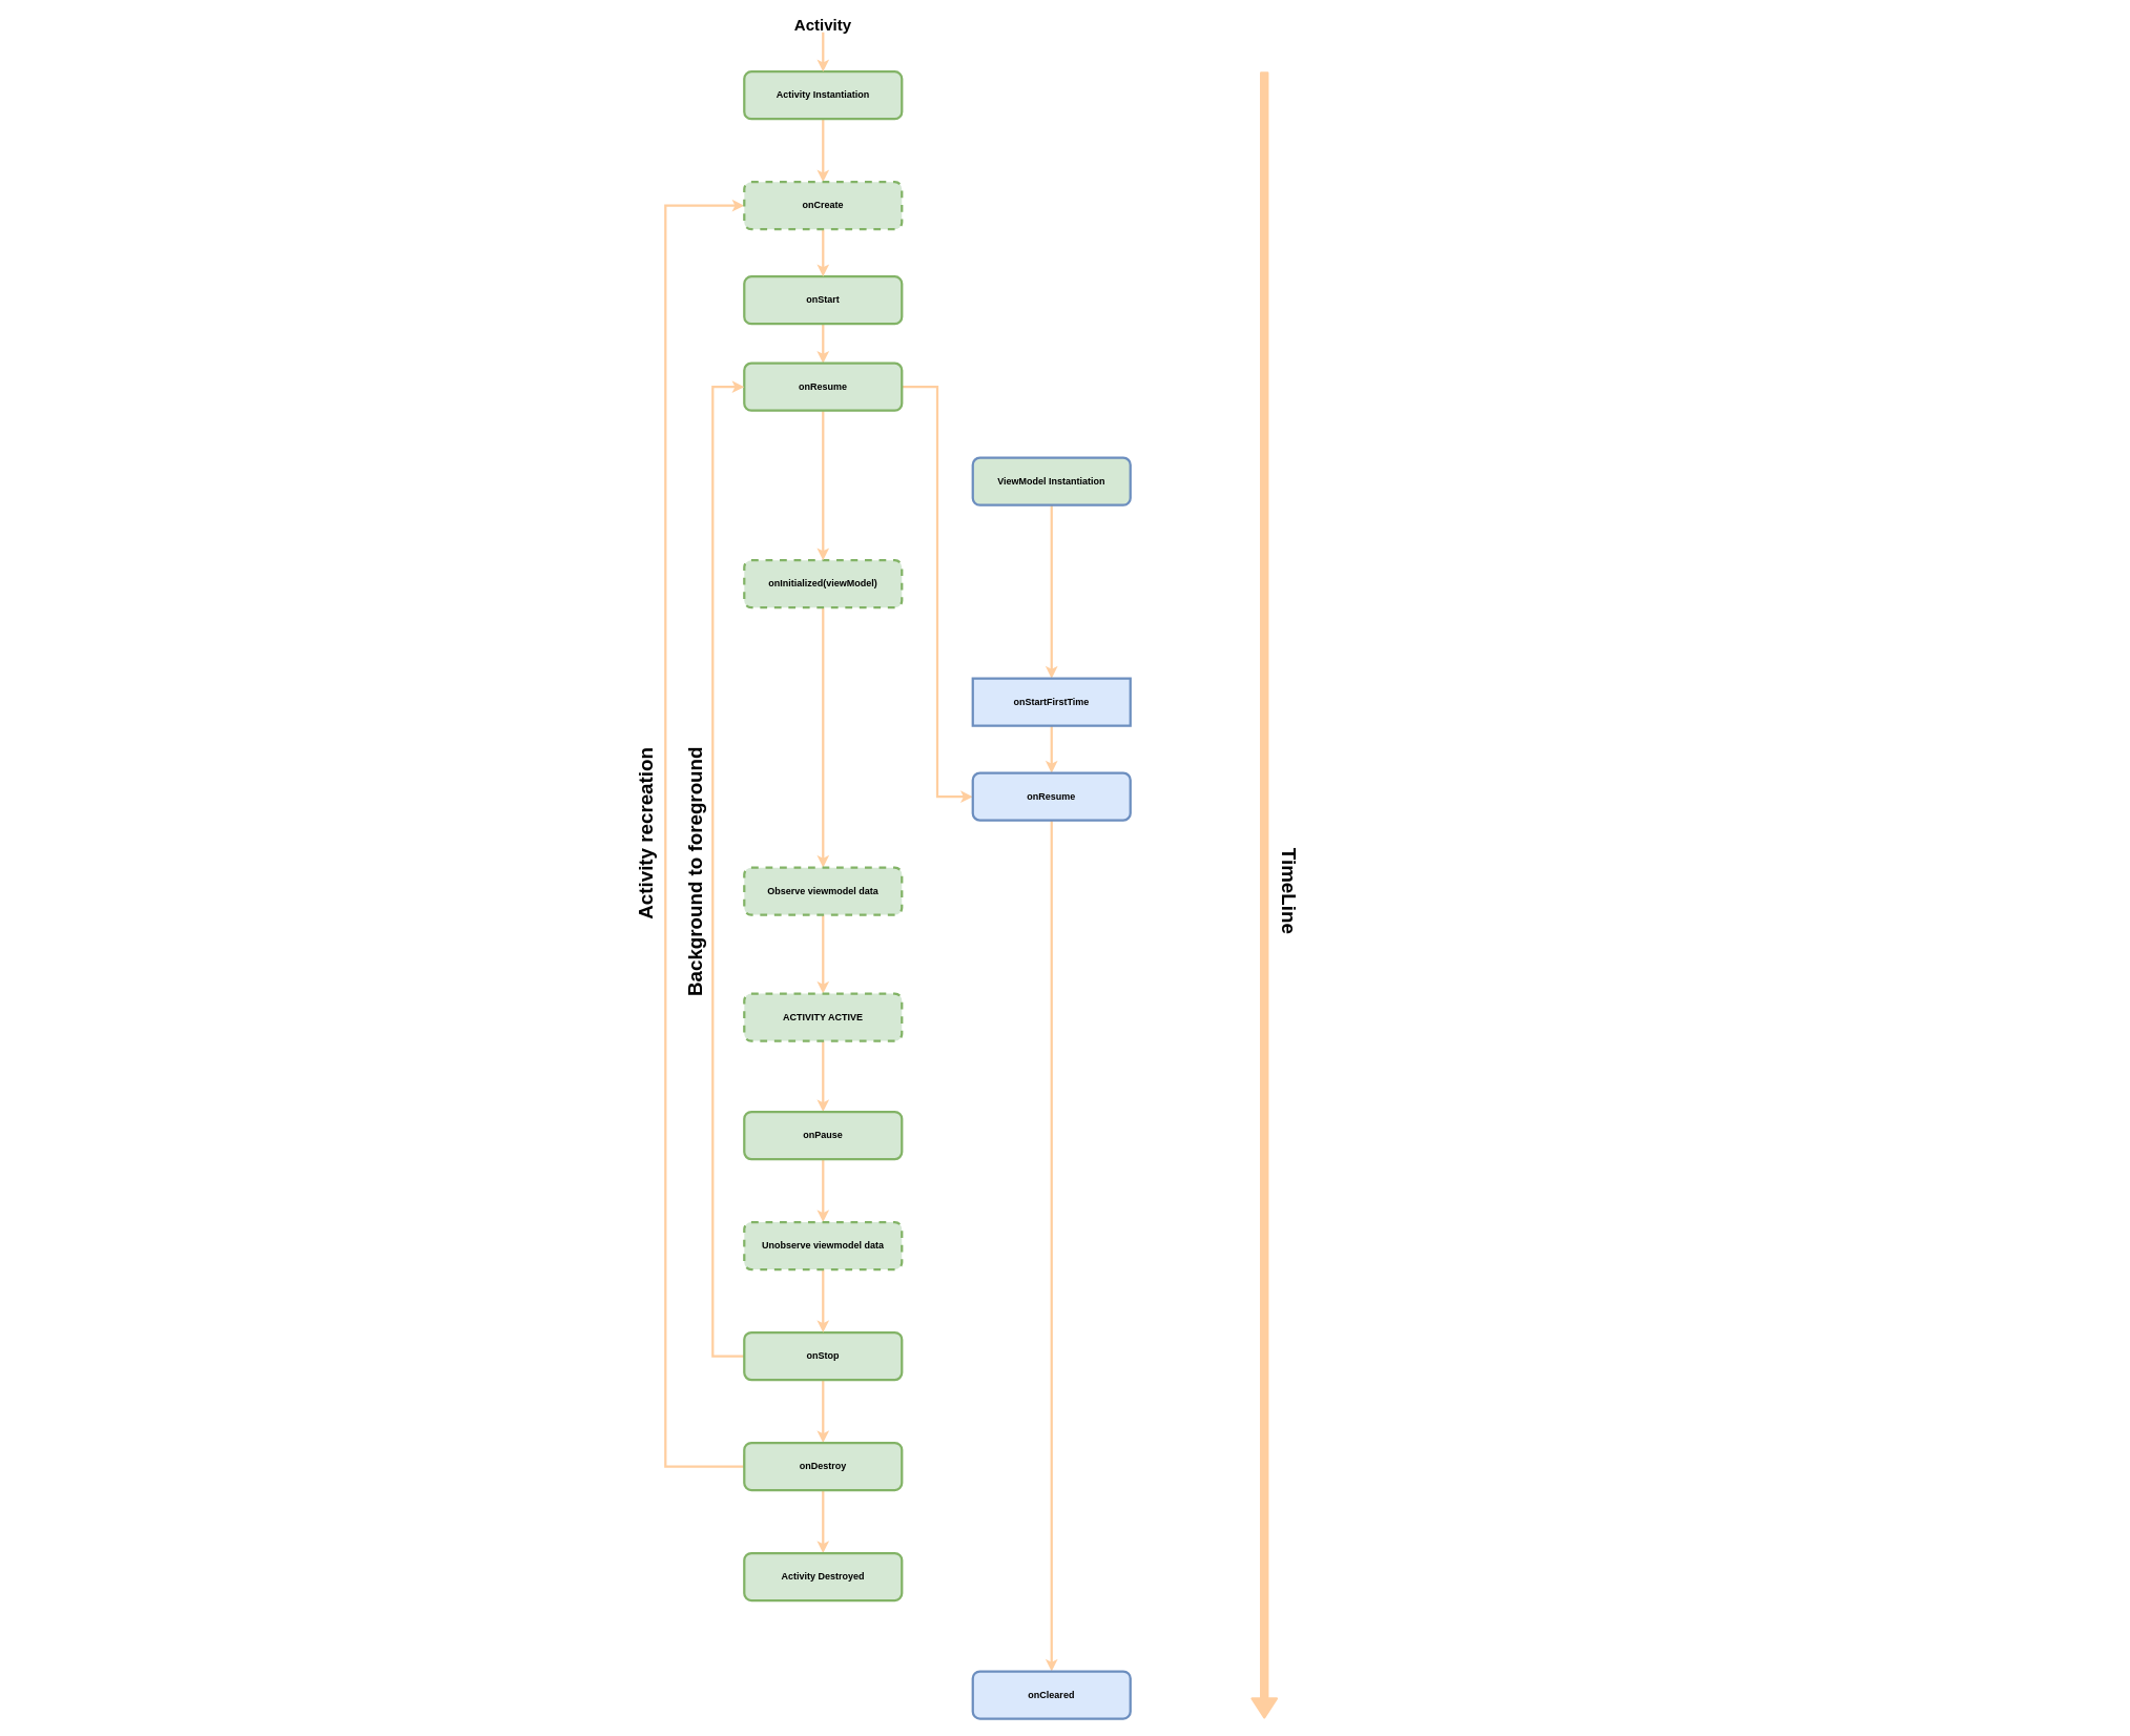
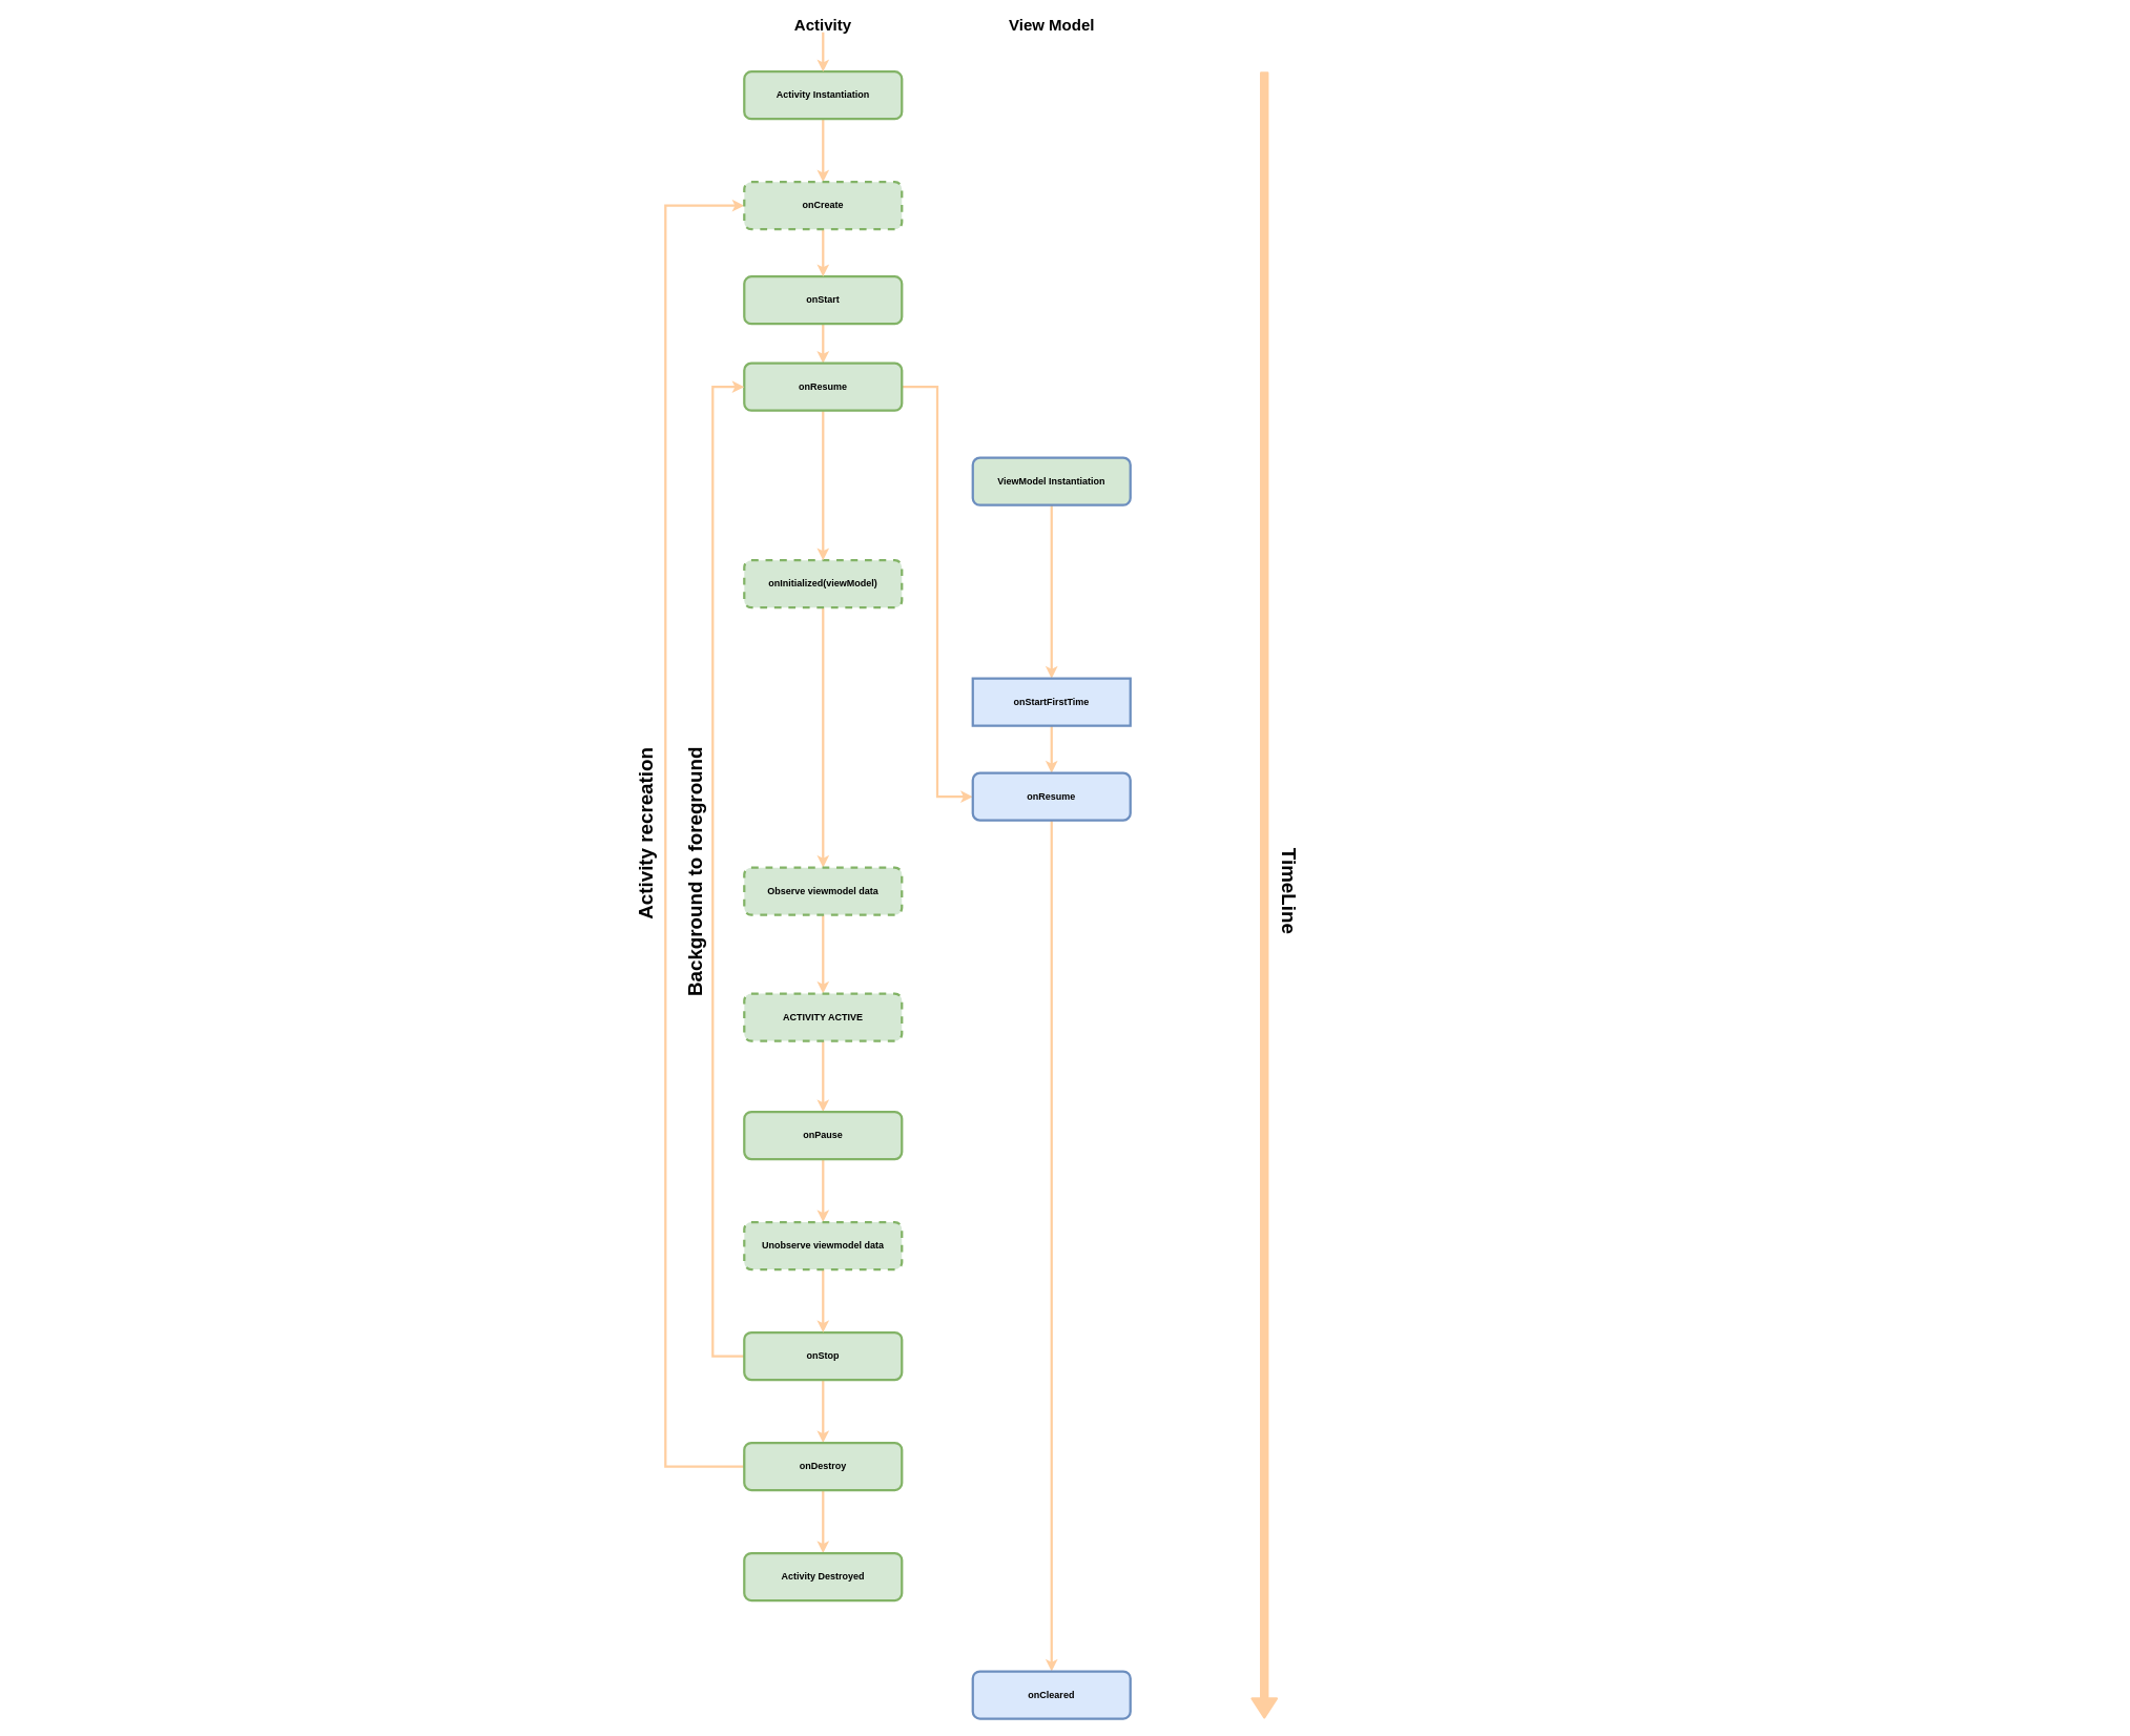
  <mxCell id="0" />
  <mxCell id="1" parent="0" />
  <mxCell id="2" style="edgeStyle=orthogonalEdgeStyle;rounded=0;orthogonalLoop=1;jettySize=auto;html=1;exitX=0.5;exitY=1;exitDx=0;exitDy=0;entryX=0.5;entryY=0;entryDx=0;entryDy=0;strokeColor=#FFCE9F;strokeWidth=3;fillColor=#FFCE9F;fontSize=25;" edge="1" parent="1" source="3" target="37"><mxGeometry relative="1" as="geometry" /></mxCell>
  <mxCell id="3" value="Activity Instantiation" style="rounded=1;whiteSpace=wrap;html=1;fillColor=#d5e8d4;strokeColor=#82b366;strokeWidth=3;fontStyle=1" vertex="1" parent="1"><mxGeometry x="944" y="90" width="200" height="60" as="geometry" /></mxCell>
  <mxCell id="4" style="edgeStyle=orthogonalEdgeStyle;rounded=0;orthogonalLoop=1;jettySize=auto;html=1;exitX=0.5;exitY=1;exitDx=0;exitDy=0;entryX=0.5;entryY=0;entryDx=0;entryDy=0;strokeColor=#FFCE9F;strokeWidth=3;fillColor=#FFCE9F;fontSize=25;" edge="1" parent="1" source="5" target="7"><mxGeometry relative="1" as="geometry" /></mxCell>
  <mxCell id="5" value="onInitialized(viewModel)" style="rounded=1;whiteSpace=wrap;html=1;fillColor=#d5e8d4;strokeColor=#82b366;strokeWidth=3;fontStyle=1;dashed=1;" vertex="1" parent="1"><mxGeometry x="944" y="710" width="200" height="60" as="geometry" /></mxCell>
  <mxCell id="6" style="edgeStyle=orthogonalEdgeStyle;rounded=0;orthogonalLoop=1;jettySize=auto;html=1;entryX=0.5;entryY=0;entryDx=0;entryDy=0;strokeColor=#FFCE9F;strokeWidth=3;fillColor=#FFCE9F;fontSize=25;" edge="1" parent="1" source="7" target="14"><mxGeometry relative="1" as="geometry" /></mxCell>
  <mxCell id="7" value="Observe viewmodel data" style="rounded=1;whiteSpace=wrap;html=1;fillColor=#d5e8d4;strokeColor=#82b366;strokeWidth=3;fontStyle=1;dashed=1;" vertex="1" parent="1"><mxGeometry x="944" y="1100" width="200" height="60" as="geometry" /></mxCell>
  <mxCell id="8" value="" style="edgeStyle=orthogonalEdgeStyle;rounded=0;orthogonalLoop=1;jettySize=auto;html=1;strokeColor=#FFCE9F;strokeWidth=3;fontSize=20;" edge="1" parent="1" source="9" target="12"><mxGeometry relative="1" as="geometry" /></mxCell>
  <mxCell id="9" value="onStart" style="rounded=1;whiteSpace=wrap;html=1;fillColor=#d5e8d4;strokeColor=#82b366;strokeWidth=3;fontStyle=1" vertex="1" parent="1"><mxGeometry x="944" y="350" width="200" height="60" as="geometry" /></mxCell>
  <mxCell id="10" style="edgeStyle=orthogonalEdgeStyle;rounded=0;orthogonalLoop=1;jettySize=auto;html=1;exitX=1;exitY=0.5;exitDx=0;exitDy=0;entryX=0;entryY=0.5;entryDx=0;entryDy=0;strokeColor=#FFCE9F;strokeWidth=3;fillColor=#FFCE9F;fontSize=25;" edge="1" parent="1" source="12" target="31"><mxGeometry relative="1" as="geometry" /></mxCell>
  <mxCell id="11" style="edgeStyle=orthogonalEdgeStyle;rounded=0;orthogonalLoop=1;jettySize=auto;html=1;entryX=0.5;entryY=0;entryDx=0;entryDy=0;strokeColor=#FFCE9F;strokeWidth=3;fillColor=#FFCE9F;fontSize=25;" edge="1" parent="1" source="12" target="5"><mxGeometry relative="1" as="geometry" /></mxCell>
  <mxCell id="12" value="onResume" style="rounded=1;whiteSpace=wrap;html=1;fillColor=#d5e8d4;strokeColor=#82b366;strokeWidth=3;fontStyle=1" vertex="1" parent="1"><mxGeometry x="944" y="460" width="200" height="60" as="geometry" /></mxCell>
  <mxCell id="13" value="" style="edgeStyle=orthogonalEdgeStyle;rounded=0;orthogonalLoop=1;jettySize=auto;html=1;strokeColor=#FFCE9F;strokeWidth=3;fontSize=20;" edge="1" parent="1" source="14" target="16"><mxGeometry relative="1" as="geometry" /></mxCell>
  <mxCell id="14" value="ACTIVITY ACTIVE" style="rounded=1;whiteSpace=wrap;html=1;fillColor=#d5e8d4;strokeColor=#82b366;strokeWidth=3;fontStyle=1;dashed=1;" vertex="1" parent="1"><mxGeometry x="944" y="1260" width="200" height="60" as="geometry" /></mxCell>
  <mxCell id="15" value="" style="edgeStyle=orthogonalEdgeStyle;rounded=0;orthogonalLoop=1;jettySize=auto;html=1;strokeColor=#FFCE9F;strokeWidth=3;fillColor=#FFCE9F;fontSize=25;" edge="1" parent="1" source="16" target="39"><mxGeometry relative="1" as="geometry" /></mxCell>
  <mxCell id="16" value="onPause" style="rounded=1;whiteSpace=wrap;html=1;fillColor=#d5e8d4;strokeColor=#82b366;strokeWidth=3;fontStyle=1;" vertex="1" parent="1"><mxGeometry x="944" y="1410" width="200" height="60" as="geometry" /></mxCell>
  <mxCell id="17" value="" style="edgeStyle=orthogonalEdgeStyle;rounded=0;orthogonalLoop=1;jettySize=auto;html=1;strokeColor=#FFCE9F;strokeWidth=3;fontSize=20;" edge="1" parent="1" source="19" target="22"><mxGeometry relative="1" as="geometry" /></mxCell>
  <mxCell id="18" style="edgeStyle=orthogonalEdgeStyle;rounded=0;orthogonalLoop=1;jettySize=auto;html=1;strokeColor=#FFCE9F;strokeWidth=3;fillColor=#FFCE9F;fontSize=25;entryX=0;entryY=0.5;entryDx=0;entryDy=0;" edge="1" parent="1" source="19" target="12"><mxGeometry relative="1" as="geometry"><mxPoint x="944" y="630" as="targetPoint" /><Array as="points"><mxPoint x="904" y="1720" /><mxPoint x="904" y="490" /></Array></mxGeometry></mxCell>
  <mxCell id="19" value="onStop" style="rounded=1;whiteSpace=wrap;html=1;fillColor=#d5e8d4;strokeColor=#82b366;strokeWidth=3;fontStyle=1;" vertex="1" parent="1"><mxGeometry x="944" y="1690" width="200" height="60" as="geometry" /></mxCell>
  <mxCell id="20" value="" style="edgeStyle=orthogonalEdgeStyle;rounded=0;orthogonalLoop=1;jettySize=auto;html=1;strokeColor=#FFCE9F;strokeWidth=3;fontSize=20;" edge="1" parent="1" source="22" target="23"><mxGeometry relative="1" as="geometry" /></mxCell>
  <mxCell id="21" style="edgeStyle=orthogonalEdgeStyle;rounded=0;orthogonalLoop=1;jettySize=auto;html=1;exitX=0;exitY=0.25;exitDx=0;exitDy=0;entryX=0;entryY=0.5;entryDx=0;entryDy=0;strokeColor=#FFCE9F;strokeWidth=3;fillColor=#FFCE9F;fontSize=25;" edge="1" parent="1" source="22" target="37"><mxGeometry relative="1" as="geometry"><Array as="points"><mxPoint x="944" y="1860" /><mxPoint x="844" y="1860" /><mxPoint x="844" y="260" /></Array></mxGeometry></mxCell>
  <mxCell id="22" value="onDestroy" style="rounded=1;whiteSpace=wrap;html=1;fillColor=#d5e8d4;strokeColor=#82b366;strokeWidth=3;fontStyle=1;" vertex="1" parent="1"><mxGeometry x="944" y="1830" width="200" height="60" as="geometry" /></mxCell>
  <mxCell id="23" value="Activity Destroyed" style="rounded=1;whiteSpace=wrap;html=1;fillColor=#d5e8d4;strokeColor=#82b366;strokeWidth=3;fontStyle=1;" vertex="1" parent="1"><mxGeometry x="944" y="1970" width="200" height="60" as="geometry" /></mxCell>
  <mxCell id="24" value="" style="edgeStyle=orthogonalEdgeStyle;rounded=0;orthogonalLoop=1;jettySize=auto;html=1;strokeColor=#FFCE9F;strokeWidth=3;fillColor=#FFCE9F;fontSize=25;" edge="1" parent="1" source="25" target="3"><mxGeometry relative="1" as="geometry" /></mxCell>
  <mxCell id="25" value="Activity" style="text;html=1;strokeColor=none;fillColor=none;align=center;verticalAlign=middle;whiteSpace=wrap;rounded=0;fontSize=20;fontStyle=1" vertex="1" parent="1"><mxGeometry x="1009" y="20" width="70" height="20" as="geometry" /></mxCell>
  <mxCell id="26" value="" style="edgeStyle=orthogonalEdgeStyle;rounded=0;orthogonalLoop=1;jettySize=auto;html=1;strokeColor=#FFCE9F;strokeWidth=3;fontSize=20;" edge="1" parent="1" source="27" target="29"><mxGeometry relative="1" as="geometry" /></mxCell>
  <mxCell id="27" value="ViewModel Instantiation" style="rounded=1;whiteSpace=wrap;html=1;fillColor=#d5e8d4;strokeColor=#6c8ebf;strokeWidth=3;fontStyle=1;" vertex="1" parent="1"><mxGeometry x="1234" y="580" width="200" height="60" as="geometry" /></mxCell>
  <mxCell id="28" value="" style="edgeStyle=orthogonalEdgeStyle;rounded=0;orthogonalLoop=1;jettySize=auto;html=1;strokeColor=#FFCE9F;strokeWidth=3;fontSize=20;" edge="1" parent="1" source="29" target="31"><mxGeometry relative="1" as="geometry" /></mxCell>
  <mxCell id="29" value="onStartFirstTime" style="whiteSpace=wrap;html=1;fillColor=#dae8fc;strokeColor=#6c8ebf;strokeWidth=3;fontStyle=1;rounded=0;" vertex="1" parent="1"><mxGeometry x="1234" y="860" width="200" height="60" as="geometry" /></mxCell>
  <mxCell id="30" value="" style="edgeStyle=orthogonalEdgeStyle;rounded=0;orthogonalLoop=1;jettySize=auto;html=1;strokeColor=#FFCE9F;strokeWidth=3;fontSize=20;" edge="1" parent="1" source="31" target="32"><mxGeometry relative="1" as="geometry" /></mxCell>
  <mxCell id="31" value="onResume" style="rounded=1;whiteSpace=wrap;html=1;fillColor=#dae8fc;strokeColor=#6c8ebf;strokeWidth=3;fontStyle=1" vertex="1" parent="1"><mxGeometry x="1234" y="980" width="200" height="60" as="geometry" /></mxCell>
  <mxCell id="32" value="onCleared" style="rounded=1;whiteSpace=wrap;html=1;fillColor=#dae8fc;strokeColor=#6c8ebf;strokeWidth=3;fontStyle=1" vertex="1" parent="1"><mxGeometry x="1234" y="2120" width="200" height="60" as="geometry" /></mxCell>
+ <mxCell id="33" value="View Model" style="text;html=1;strokeColor=none;fillColor=none;align=center;verticalAlign=middle;whiteSpace=wrap;rounded=0;fontSize=20;fontStyle=1" vertex="1" parent="1"><mxGeometry x="1271.5" y="20" width="125" height="20" as="geometry" /></mxCell>
  <mxCell id="34" value="" style="shape=flexArrow;endArrow=classic;html=1;strokeColor=#FFCE9F;strokeWidth=3;fontSize=20;width=6.207;endSize=7.014;fillColor=#FFCE9F;" edge="1" parent="1"><mxGeometry width="50" height="50" relative="1" as="geometry"><mxPoint x="1604" y="90" as="sourcePoint" /><mxPoint x="1604" y="2180" as="targetPoint" /></mxGeometry></mxCell>
  <mxCell id="35" value="TimeLine" style="text;html=1;strokeColor=none;fillColor=none;align=center;verticalAlign=middle;whiteSpace=wrap;rounded=0;fontSize=25;rotation=90;strokeWidth=3;fontStyle=1" vertex="1" parent="1"><mxGeometry x="594" y="1119.66" width="2086.75" height="20.69" as="geometry" /></mxCell>
  <mxCell id="36" style="edgeStyle=orthogonalEdgeStyle;rounded=0;orthogonalLoop=1;jettySize=auto;html=1;exitX=0.5;exitY=1;exitDx=0;exitDy=0;entryX=0.5;entryY=0;entryDx=0;entryDy=0;strokeColor=#FFCE9F;strokeWidth=3;fillColor=#FFCE9F;fontSize=25;" edge="1" parent="1" source="37" target="9"><mxGeometry relative="1" as="geometry" /></mxCell>
  <mxCell id="37" value="onCreate" style="rounded=1;whiteSpace=wrap;html=1;fillColor=#d5e8d4;strokeColor=#82b366;strokeWidth=3;fontStyle=1;dashed=1;" vertex="1" parent="1"><mxGeometry x="944" y="230" width="200" height="60" as="geometry" /></mxCell>
  <mxCell id="38" value="" style="edgeStyle=orthogonalEdgeStyle;rounded=0;orthogonalLoop=1;jettySize=auto;html=1;strokeColor=#FFCE9F;strokeWidth=3;fillColor=#FFCE9F;fontSize=25;" edge="1" parent="1" source="39" target="19"><mxGeometry relative="1" as="geometry" /></mxCell>
  <mxCell id="39" value="Unobserve viewmodel data" style="rounded=1;whiteSpace=wrap;html=1;fillColor=#d5e8d4;strokeColor=#82b366;strokeWidth=3;fontStyle=1;dashed=1;" vertex="1" parent="1"><mxGeometry x="944" y="1550" width="200" height="60" as="geometry" /></mxCell>
  <mxCell id="40" value="Activity recreation" style="text;html=1;strokeColor=none;fillColor=none;align=center;verticalAlign=middle;whiteSpace=wrap;rounded=0;fontSize=25;rotation=-90;strokeWidth=3;fontStyle=1" vertex="1" parent="1"><mxGeometry x="20.25" y="1046.25" width="1595" height="20.69" as="geometry" /></mxCell>
  <mxCell id="41" value="Background to foreground" style="text;html=1;strokeColor=none;fillColor=none;align=center;verticalAlign=middle;whiteSpace=wrap;rounded=0;fontSize=25;rotation=-90;strokeWidth=3;fontStyle=1" vertex="1" parent="1"><mxGeometry x="270.25" y="1095" width="1222.5" height="20.69" as="geometry" /></mxCell>
